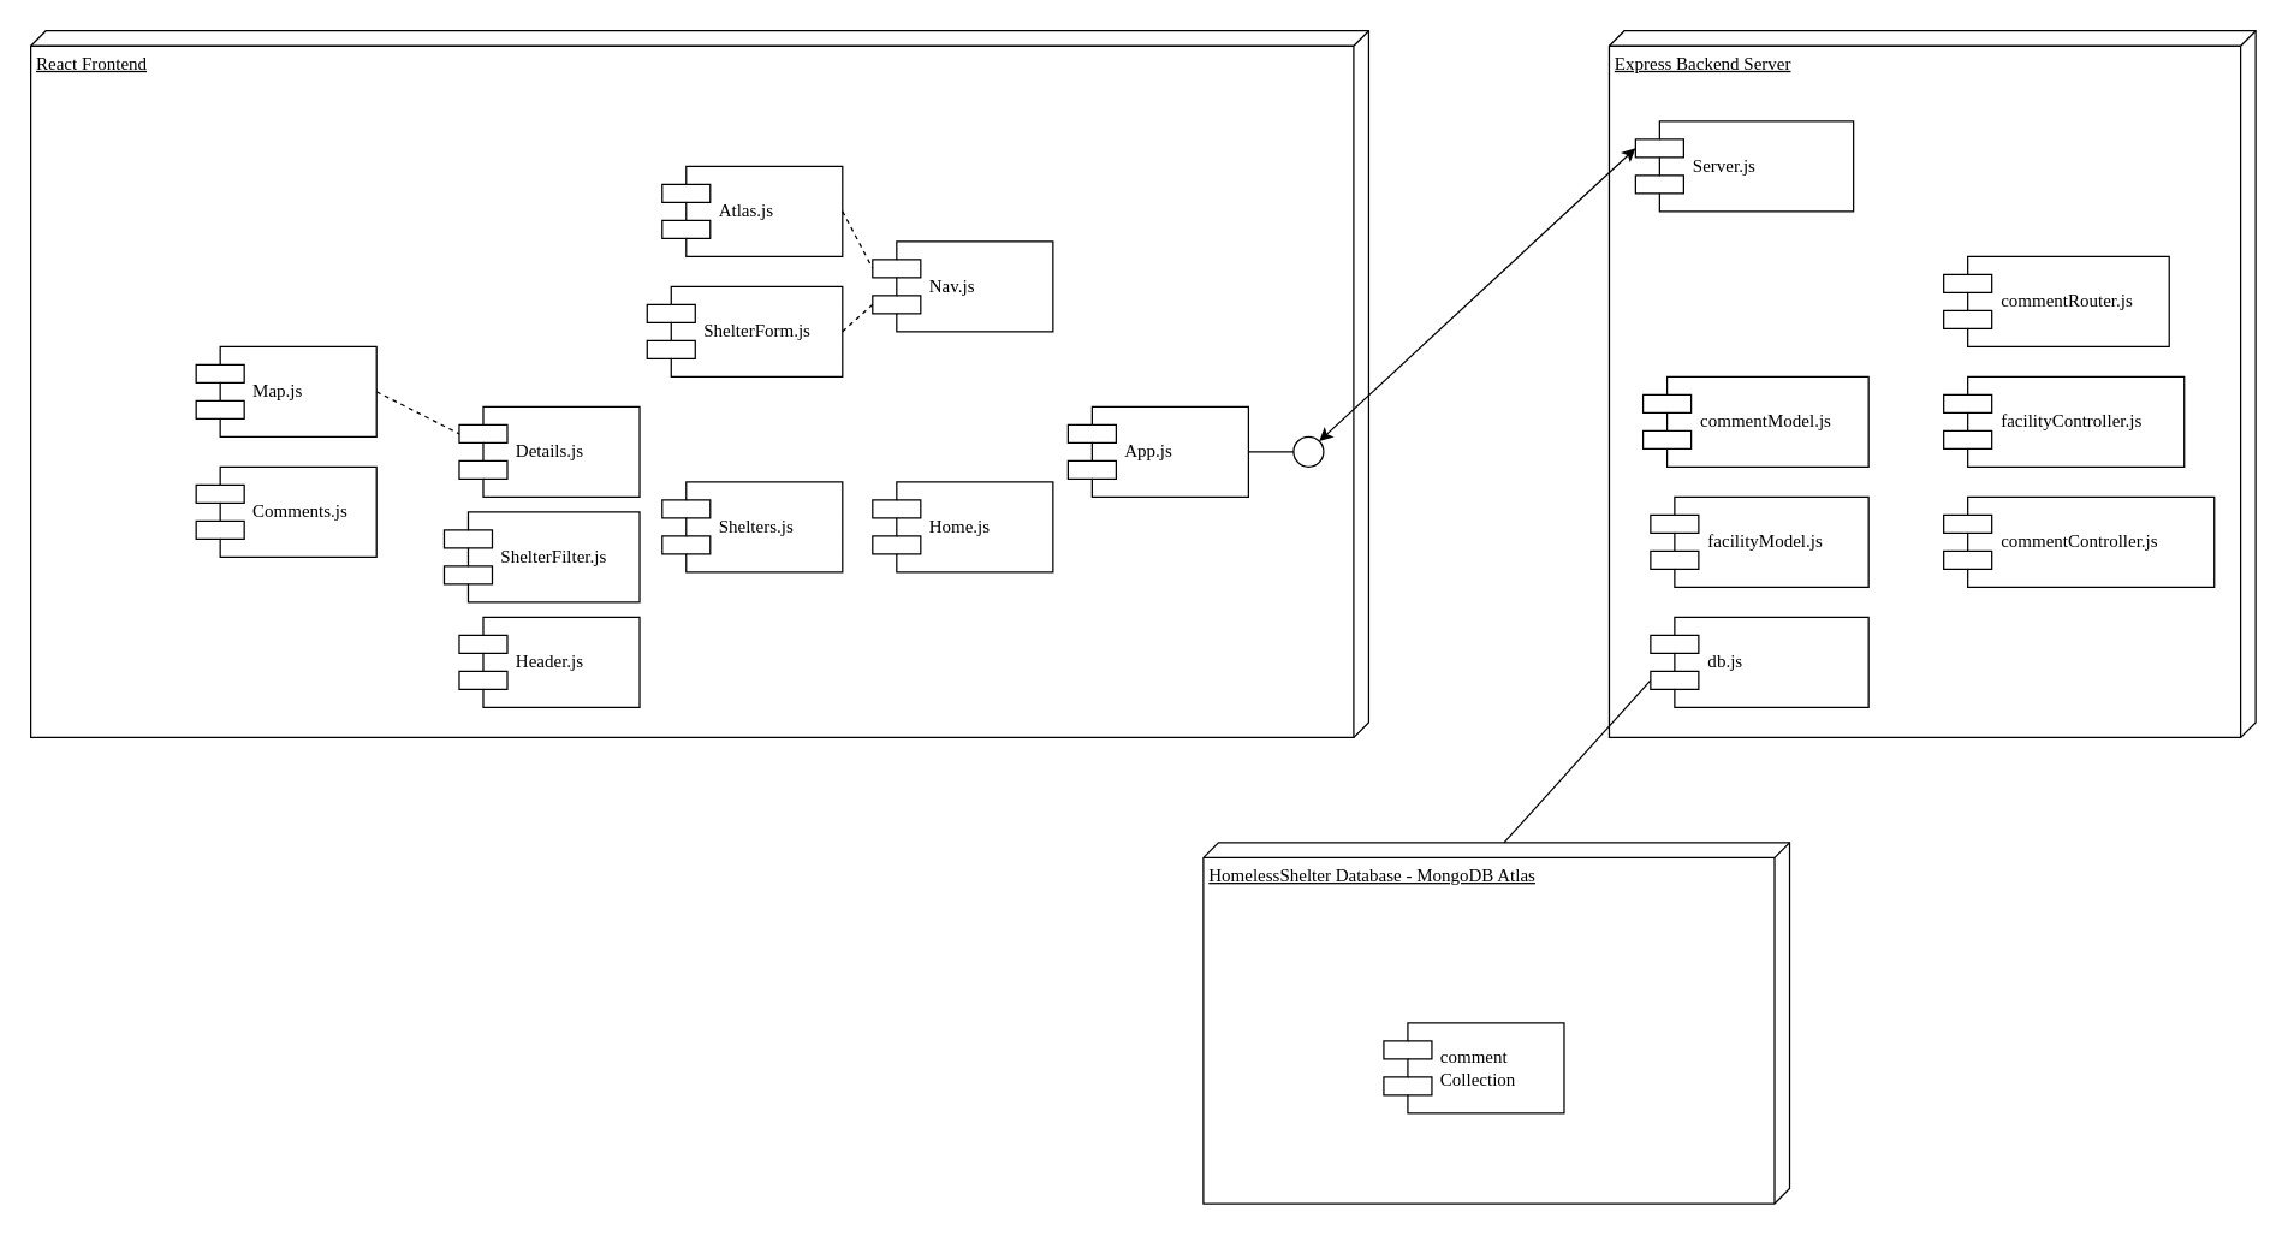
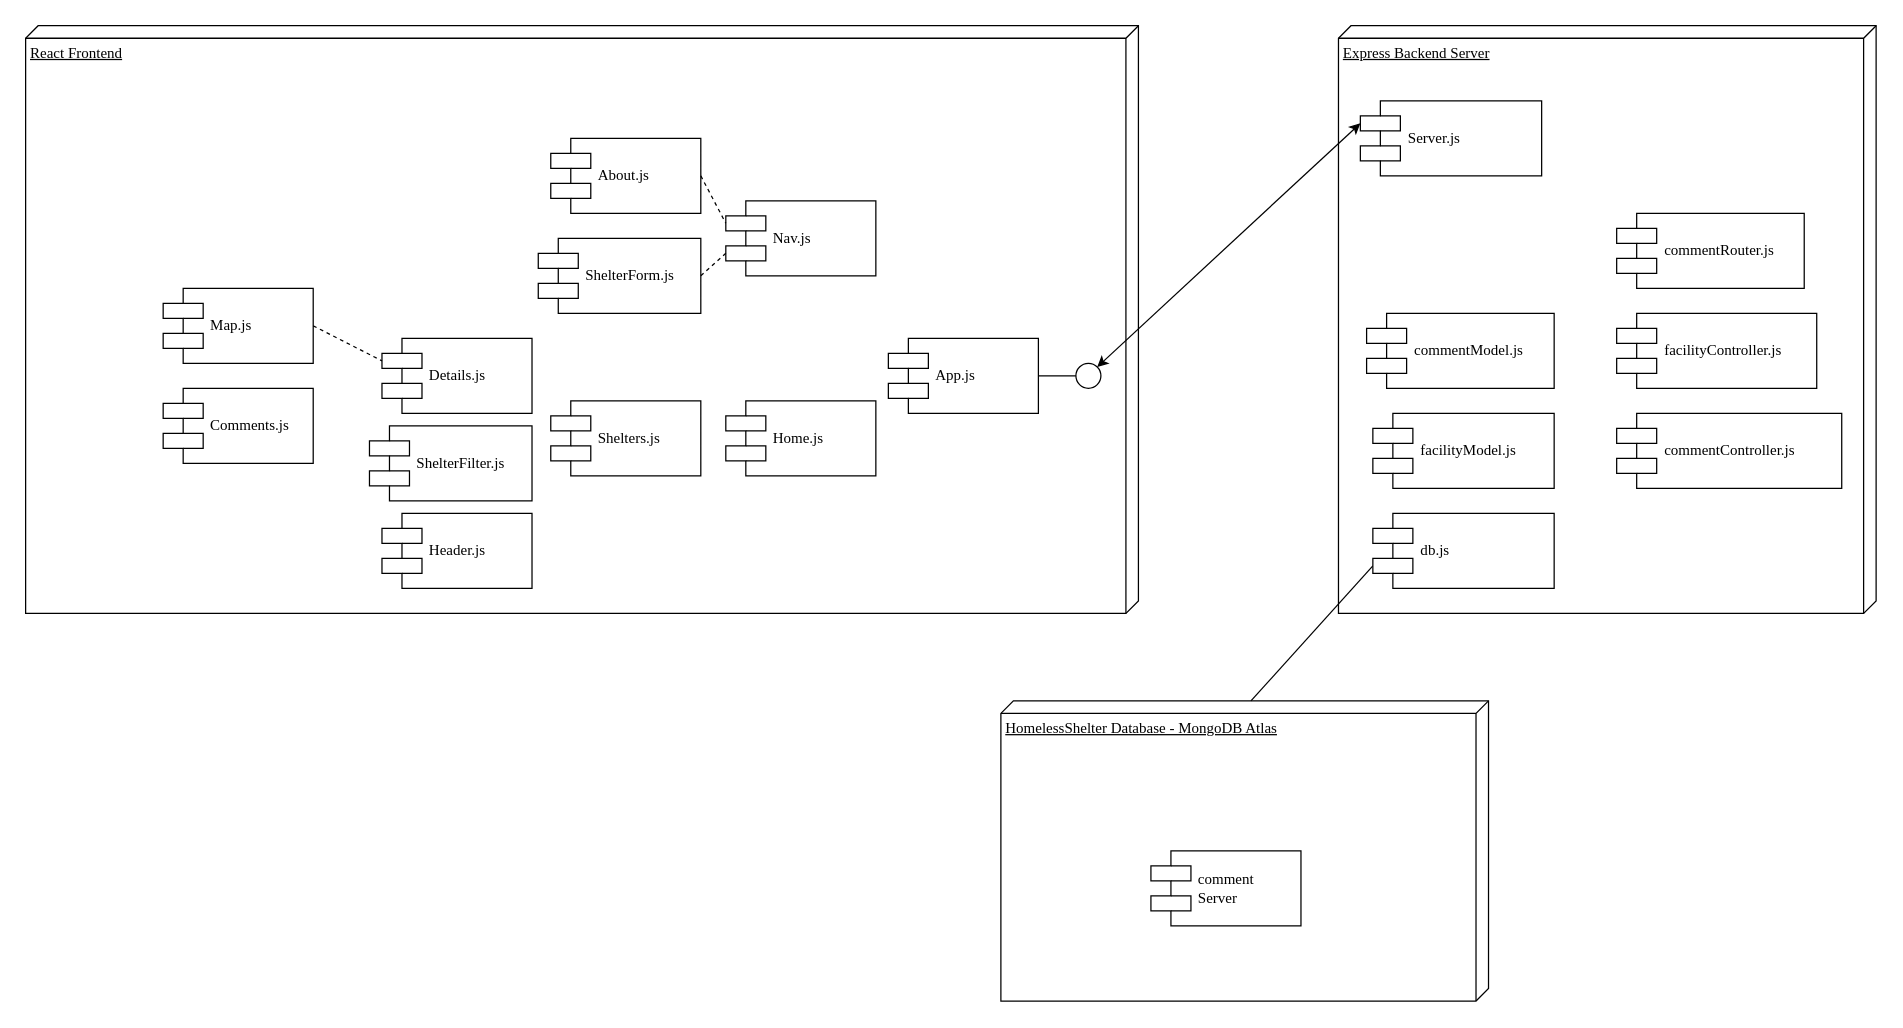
  <mxCell id="0" />
  <mxCell id="1" parent="0" />
  <mxCell id="2" value="React Frontend" style="verticalAlign=top;align=left;spacingTop=8;spacingLeft=2;spacingRight=12;shape=cube;size=10;direction=south;fontStyle=4;html=1;rounded=0;shadow=0;comic=0;labelBackgroundColor=none;strokeWidth=1;fontFamily=Verdana;fontSize=12" parent="1" vertex="1"><mxGeometry x="20" y="20" width="890" height="470" as="geometry" /></mxCell>
  <mxCell id="3" value="Express Backend Server" style="verticalAlign=top;align=left;spacingTop=8;spacingLeft=2;spacingRight=12;shape=cube;size=10;direction=south;fontStyle=4;html=1;rounded=0;shadow=0;comic=0;labelBackgroundColor=none;strokeWidth=1;fontFamily=Verdana;fontSize=12" parent="1" vertex="1"><mxGeometry x="1070" y="20" width="430" height="470" as="geometry" /></mxCell>
  <mxCell id="4" value="HomelessShelter Database - MongoDB Atlas" style="verticalAlign=top;align=left;spacingTop=8;spacingLeft=2;spacingRight=12;shape=cube;size=10;direction=south;fontStyle=4;html=1;rounded=0;shadow=0;comic=0;labelBackgroundColor=none;strokeWidth=1;fontFamily=Verdana;fontSize=12" parent="1" vertex="1"><mxGeometry x="800" y="560" width="390" height="240" as="geometry" /></mxCell>
  <mxCell id="5" value="App.js" style="shape=component;align=left;spacingLeft=36;rounded=0;shadow=0;comic=0;labelBackgroundColor=none;strokeWidth=1;fontFamily=Verdana;fontSize=12;html=1;" parent="1" vertex="1"><mxGeometry x="710" y="270" width="120" height="60" as="geometry" /></mxCell>
  <mxCell id="6" value="" style="ellipse;whiteSpace=wrap;html=1;rounded=0;shadow=0;comic=0;labelBackgroundColor=none;strokeWidth=1;fontFamily=Verdana;fontSize=12;align=center;" parent="1" vertex="1"><mxGeometry x="860" y="290" width="20" height="20" as="geometry" /></mxCell>
  <mxCell id="7" style="edgeStyle=elbowEdgeStyle;rounded=0;html=1;labelBackgroundColor=none;startArrow=none;startFill=0;startSize=8;endArrow=none;endFill=0;endSize=16;fontFamily=Verdana;fontSize=12;" parent="1" source="6" target="5" edge="1"><mxGeometry relative="1" as="geometry" /></mxCell>
  <mxCell id="8" value="Shelters.js" style="shape=component;align=left;spacingLeft=36;rounded=0;shadow=0;comic=0;labelBackgroundColor=none;strokeWidth=1;fontFamily=Verdana;fontSize=12;html=1;" parent="1" vertex="1"><mxGeometry x="440" y="320" width="120" height="60" as="geometry" /></mxCell>
  <mxCell id="9" value="Home.js" style="shape=component;align=left;spacingLeft=36;rounded=0;shadow=0;comic=0;labelBackgroundColor=none;strokeWidth=1;fontFamily=Verdana;fontSize=12;html=1;" parent="1" vertex="1"><mxGeometry x="580" y="320" width="120" height="60" as="geometry" /></mxCell>
  <mxCell id="10" value="Nav.js" style="shape=component;align=left;spacingLeft=36;rounded=0;shadow=0;comic=0;labelBackgroundColor=none;strokeWidth=1;fontFamily=Verdana;fontSize=12;html=1;" parent="1" vertex="1"><mxGeometry x="580" y="160" width="120" height="60" as="geometry" /></mxCell>
  <mxCell id="11" value="Header.js" style="shape=component;align=left;spacingLeft=36;rounded=0;shadow=0;comic=0;labelBackgroundColor=none;strokeWidth=1;fontFamily=Verdana;fontSize=12;html=1;" parent="1" vertex="1"><mxGeometry x="305" y="410" width="120" height="60" as="geometry" /></mxCell>
  <mxCell id="12" value="ShelterFilter.js" style="shape=component;align=left;spacingLeft=36;rounded=0;shadow=0;comic=0;labelBackgroundColor=none;strokeWidth=1;fontFamily=Verdana;fontSize=12;html=1;" parent="1" vertex="1"><mxGeometry x="295" y="340" width="130" height="60" as="geometry" /></mxCell>
  <mxCell id="13" value="ShelterForm.js" style="shape=component;align=left;spacingLeft=36;rounded=0;shadow=0;comic=0;labelBackgroundColor=none;strokeWidth=1;fontFamily=Verdana;fontSize=12;html=1;" parent="1" vertex="1"><mxGeometry x="430" y="190" width="130" height="60" as="geometry" /></mxCell>
  <mxCell id="14" value="Details.js" style="shape=component;align=left;spacingLeft=36;rounded=0;shadow=0;comic=0;labelBackgroundColor=none;strokeWidth=1;fontFamily=Verdana;fontSize=12;html=1;" parent="1" vertex="1"><mxGeometry x="305" y="270" width="120" height="60" as="geometry" /></mxCell>
- <mxCell id="15" value="Atlas.js" style="shape=component;align=left;spacingLeft=36;rounded=0;shadow=0;comic=0;labelBackgroundColor=none;strokeWidth=1;fontFamily=Verdana;fontSize=12;html=1;" parent="1" vertex="1"><mxGeometry x="440" y="110" width="120" height="60" as="geometry" /></mxCell>
+ <mxCell id="15" value="About.js" style="shape=component;align=left;spacingLeft=36;rounded=0;shadow=0;comic=0;labelBackgroundColor=none;strokeWidth=1;fontFamily=Verdana;fontSize=12;html=1;" parent="1" vertex="1"><mxGeometry x="440" y="110" width="120" height="60" as="geometry" /></mxCell>
  <mxCell id="16" value="Map.js" style="shape=component;align=left;spacingLeft=36;rounded=0;shadow=0;comic=0;labelBackgroundColor=none;strokeWidth=1;fontFamily=Verdana;fontSize=12;html=1;" parent="1" vertex="1"><mxGeometry x="130" y="230" width="120" height="60" as="geometry" /></mxCell>
  <mxCell id="17" value="Comments.js" style="shape=component;align=left;spacingLeft=36;rounded=0;shadow=0;comic=0;labelBackgroundColor=none;strokeWidth=1;fontFamily=Verdana;fontSize=12;html=1;" parent="1" vertex="1"><mxGeometry x="130" y="310" width="120" height="60" as="geometry" /></mxCell>
  <mxCell id="18" value="commentModel.js" style="shape=component;align=left;spacingLeft=36;rounded=0;shadow=0;comic=0;labelBackgroundColor=none;strokeWidth=1;fontFamily=Verdana;fontSize=12;html=1;" parent="1" vertex="1"><mxGeometry x="1092.5" y="250" width="150" height="60" as="geometry" /></mxCell>
  <mxCell id="19" value="facilityModel.js" style="shape=component;align=left;spacingLeft=36;rounded=0;shadow=0;comic=0;labelBackgroundColor=none;strokeWidth=1;fontFamily=Verdana;fontSize=12;html=1;" parent="1" vertex="1"><mxGeometry x="1097.5" y="330" width="145" height="60" as="geometry" /></mxCell>
  <mxCell id="20" value="" style="endArrow=none;html=1;rounded=0;exitX=0;exitY=0;exitDx=0;exitDy=190;exitPerimeter=0;entryX=0;entryY=0.7;entryDx=0;entryDy=0;" parent="1" source="4" target="28" edge="1"><mxGeometry width="50" height="50" relative="1" as="geometry"><mxPoint x="1080" y="570" as="sourcePoint" /><mxPoint x="1250" y="510" as="targetPoint" /><Array as="points" /></mxGeometry></mxCell>
  <mxCell id="21" value="facilityController.js" style="shape=component;align=left;spacingLeft=36;rounded=0;shadow=0;comic=0;labelBackgroundColor=none;strokeWidth=1;fontFamily=Verdana;fontSize=12;html=1;" parent="1" vertex="1"><mxGeometry x="1292.5" y="250" width="160" height="60" as="geometry" /></mxCell>
  <mxCell id="22" value="commentController.js" style="shape=component;align=left;spacingLeft=36;rounded=0;shadow=0;comic=0;labelBackgroundColor=none;strokeWidth=1;fontFamily=Verdana;fontSize=12;html=1;" parent="1" vertex="1"><mxGeometry x="1292.5" y="330" width="180" height="60" as="geometry" /></mxCell>
  <mxCell id="23" value="" style="endArrow=none;dashed=1;html=1;rounded=0;exitX=1;exitY=0.5;exitDx=0;exitDy=0;entryX=0;entryY=0.3;entryDx=0;entryDy=0;" edge="1" parent="1" source="15" target="10"><mxGeometry width="50" height="50" relative="1" as="geometry"><mxPoint x="800" y="400" as="sourcePoint" /><mxPoint x="850" y="350" as="targetPoint" /></mxGeometry></mxCell>
  <mxCell id="24" value="" style="endArrow=none;dashed=1;html=1;rounded=0;exitX=1;exitY=0.5;exitDx=0;exitDy=0;entryX=0;entryY=0.7;entryDx=0;entryDy=0;" edge="1" parent="1" source="13" target="10"><mxGeometry width="50" height="50" relative="1" as="geometry"><mxPoint x="570" as="sourcePoint" y="150" /><mxPoint x="590" y="188" as="targetPoint" /></mxGeometry></mxCell>
  <mxCell id="25" value="" style="endArrow=none;dashed=1;html=1;rounded=0;exitX=1;exitY=0.5;exitDx=0;exitDy=0;entryX=0;entryY=0.3;entryDx=0;entryDy=0;" edge="1" parent="1" source="16" target="14"><mxGeometry width="50" height="50" relative="1" as="geometry"><mxPoint x="580" y="160" as="sourcePoint" /><mxPoint x="600" y="198" as="targetPoint" /></mxGeometry></mxCell>
  <mxCell id="26" value="Server.js" style="shape=component;align=left;spacingLeft=36;rounded=0;shadow=0;comic=0;labelBackgroundColor=none;strokeWidth=1;fontFamily=Verdana;fontSize=12;html=1;" vertex="1" parent="1"><mxGeometry x="1087.5" y="80" width="145" height="60" as="geometry" /></mxCell>
  <mxCell id="27" value="commentRouter.js" style="shape=component;align=left;spacingLeft=36;rounded=0;shadow=0;comic=0;labelBackgroundColor=none;strokeWidth=1;fontFamily=Verdana;fontSize=12;html=1;" vertex="1" parent="1"><mxGeometry x="1292.5" y="170" width="150" height="60" as="geometry" /></mxCell>
  <mxCell id="28" value="db.js" style="shape=component;align=left;spacingLeft=36;rounded=0;shadow=0;comic=0;labelBackgroundColor=none;strokeWidth=1;fontFamily=Verdana;fontSize=12;html=1;" vertex="1" parent="1"><mxGeometry x="1097.5" y="410" width="145" height="60" as="geometry" /></mxCell>
- <mxCell id="29" value="comment&lt;br&gt;Collection" style="shape=component;align=left;spacingLeft=36;rounded=0;shadow=0;comic=0;labelBackgroundColor=none;strokeWidth=1;fontFamily=Verdana;fontSize=12;html=1;" vertex="1" parent="1"><mxGeometry x="920" y="680" width="120" height="60" as="geometry" /></mxCell>
+ <mxCell id="29" value="comment&lt;br&gt;Server" style="shape=component;align=left;spacingLeft=36;rounded=0;shadow=0;comic=0;labelBackgroundColor=none;strokeWidth=1;fontFamily=Verdana;fontSize=12;html=1;" vertex="1" parent="1"><mxGeometry x="920" y="680" width="120" height="60" as="geometry" /></mxCell>
  <mxCell id="30" value="" style="endArrow=classic;startArrow=classic;html=1;rounded=0;entryX=0;entryY=0.3;entryDx=0;entryDy=0;exitX=1;exitY=0;exitDx=0;exitDy=0;targetPerimeterSpacing=0;" edge="1" parent="1" source="6" target="26"><mxGeometry width="50" height="50" relative="1" as="geometry"><mxPoint x="890" y="280" as="sourcePoint" /><mxPoint x="920" y="250" as="targetPoint" /></mxGeometry></mxCell>
